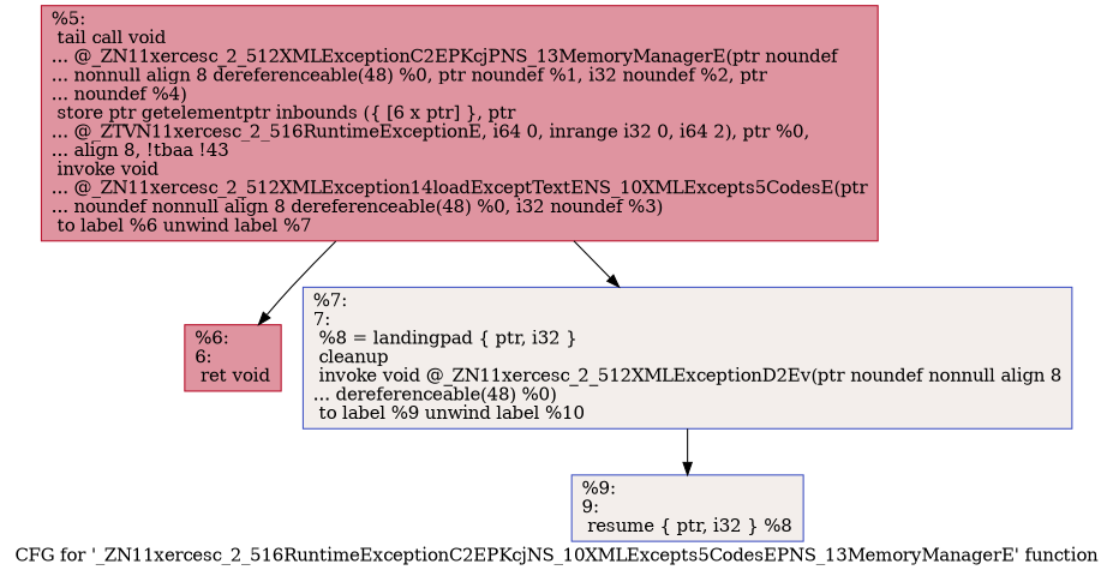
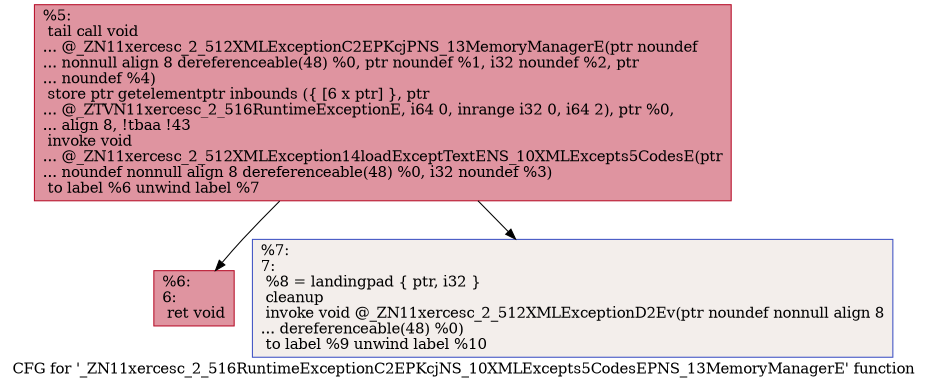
  digraph {
    label="CFG for '_ZN11xercesc_2_516RuntimeExceptionC2EPKcjNS_10XMLExcepts5CodesEPNS_13MemoryManagerE' function"
    node [color="#b70d28ff" fillcolor="#b70d2870" shape=record style=filled]
    n1 [label="{%5:\l  tail call void\l... @_ZN11xercesc_2_512XMLExceptionC2EPKcjPNS_13MemoryManagerE(ptr noundef\l... nonnull align 8 dereferenceable(48) %0, ptr noundef %1, i32 noundef %2, ptr\l... noundef %4)\l  store ptr getelementptr inbounds (\{ [6 x ptr] \}, ptr\l... @_ZTVN11xercesc_2_516RuntimeExceptionE, i64 0, inrange i32 0, i64 2), ptr %0,\l... align 8, !tbaa !43\l  invoke void\l... @_ZN11xercesc_2_512XMLException14loadExceptTextENS_10XMLExcepts5CodesE(ptr\l... noundef nonnull align 8 dereferenceable(48) %0, i32 noundef %3)\l          to label %6 unwind label %7\l}"]
    n2 [label="{%6:\l6:                                                \l  ret void\l}"]
    n3 [color="#3d50c3ff" fillcolor="#e5d8d170" label="{%7:\l7:                                                \l  %8 = landingpad \{ ptr, i32 \}\l          cleanup\l  invoke void @_ZN11xercesc_2_512XMLExceptionD2Ev(ptr noundef nonnull align 8\l... dereferenceable(48) %0)\l          to label %9 unwind label %10\l}"]
-   n4 [color="#3d50c3ff" fillcolor="#e5d8d170" label="{%9:\l9:                                                \l  resume \{ ptr, i32 \} %8\l}"]
    n1 -> n2
    n1 -> n3
-   n3 -> n4
  }
